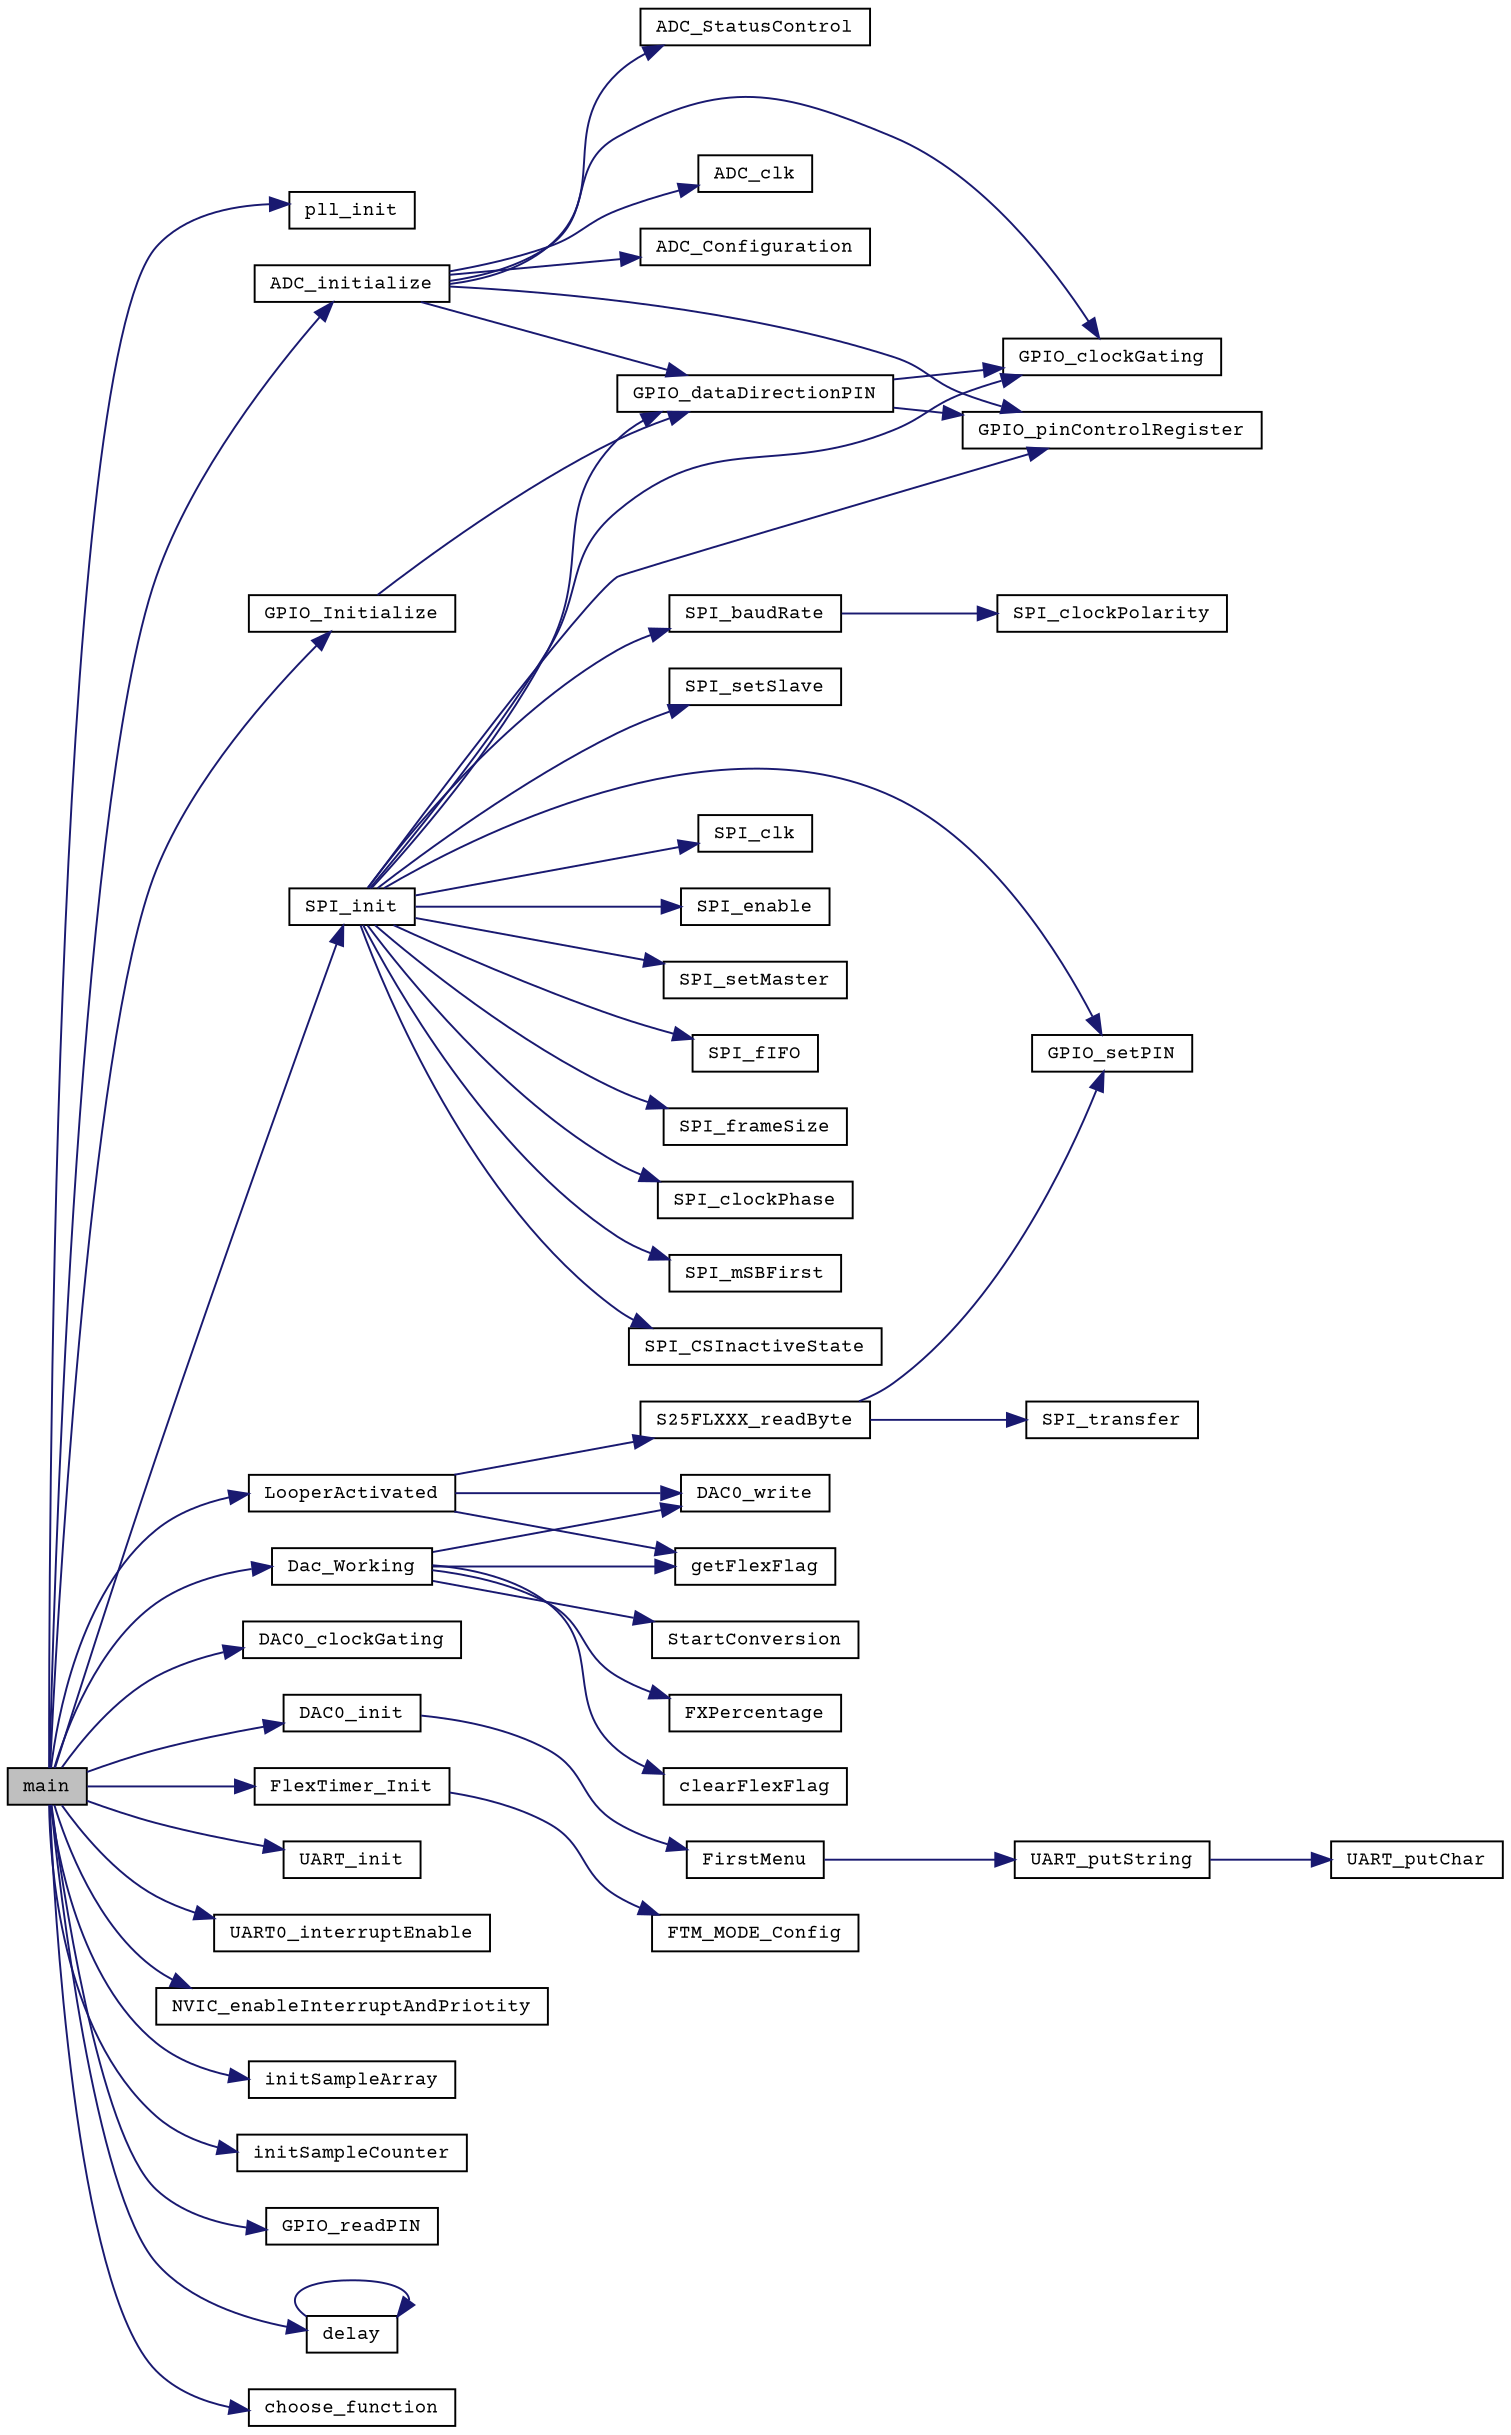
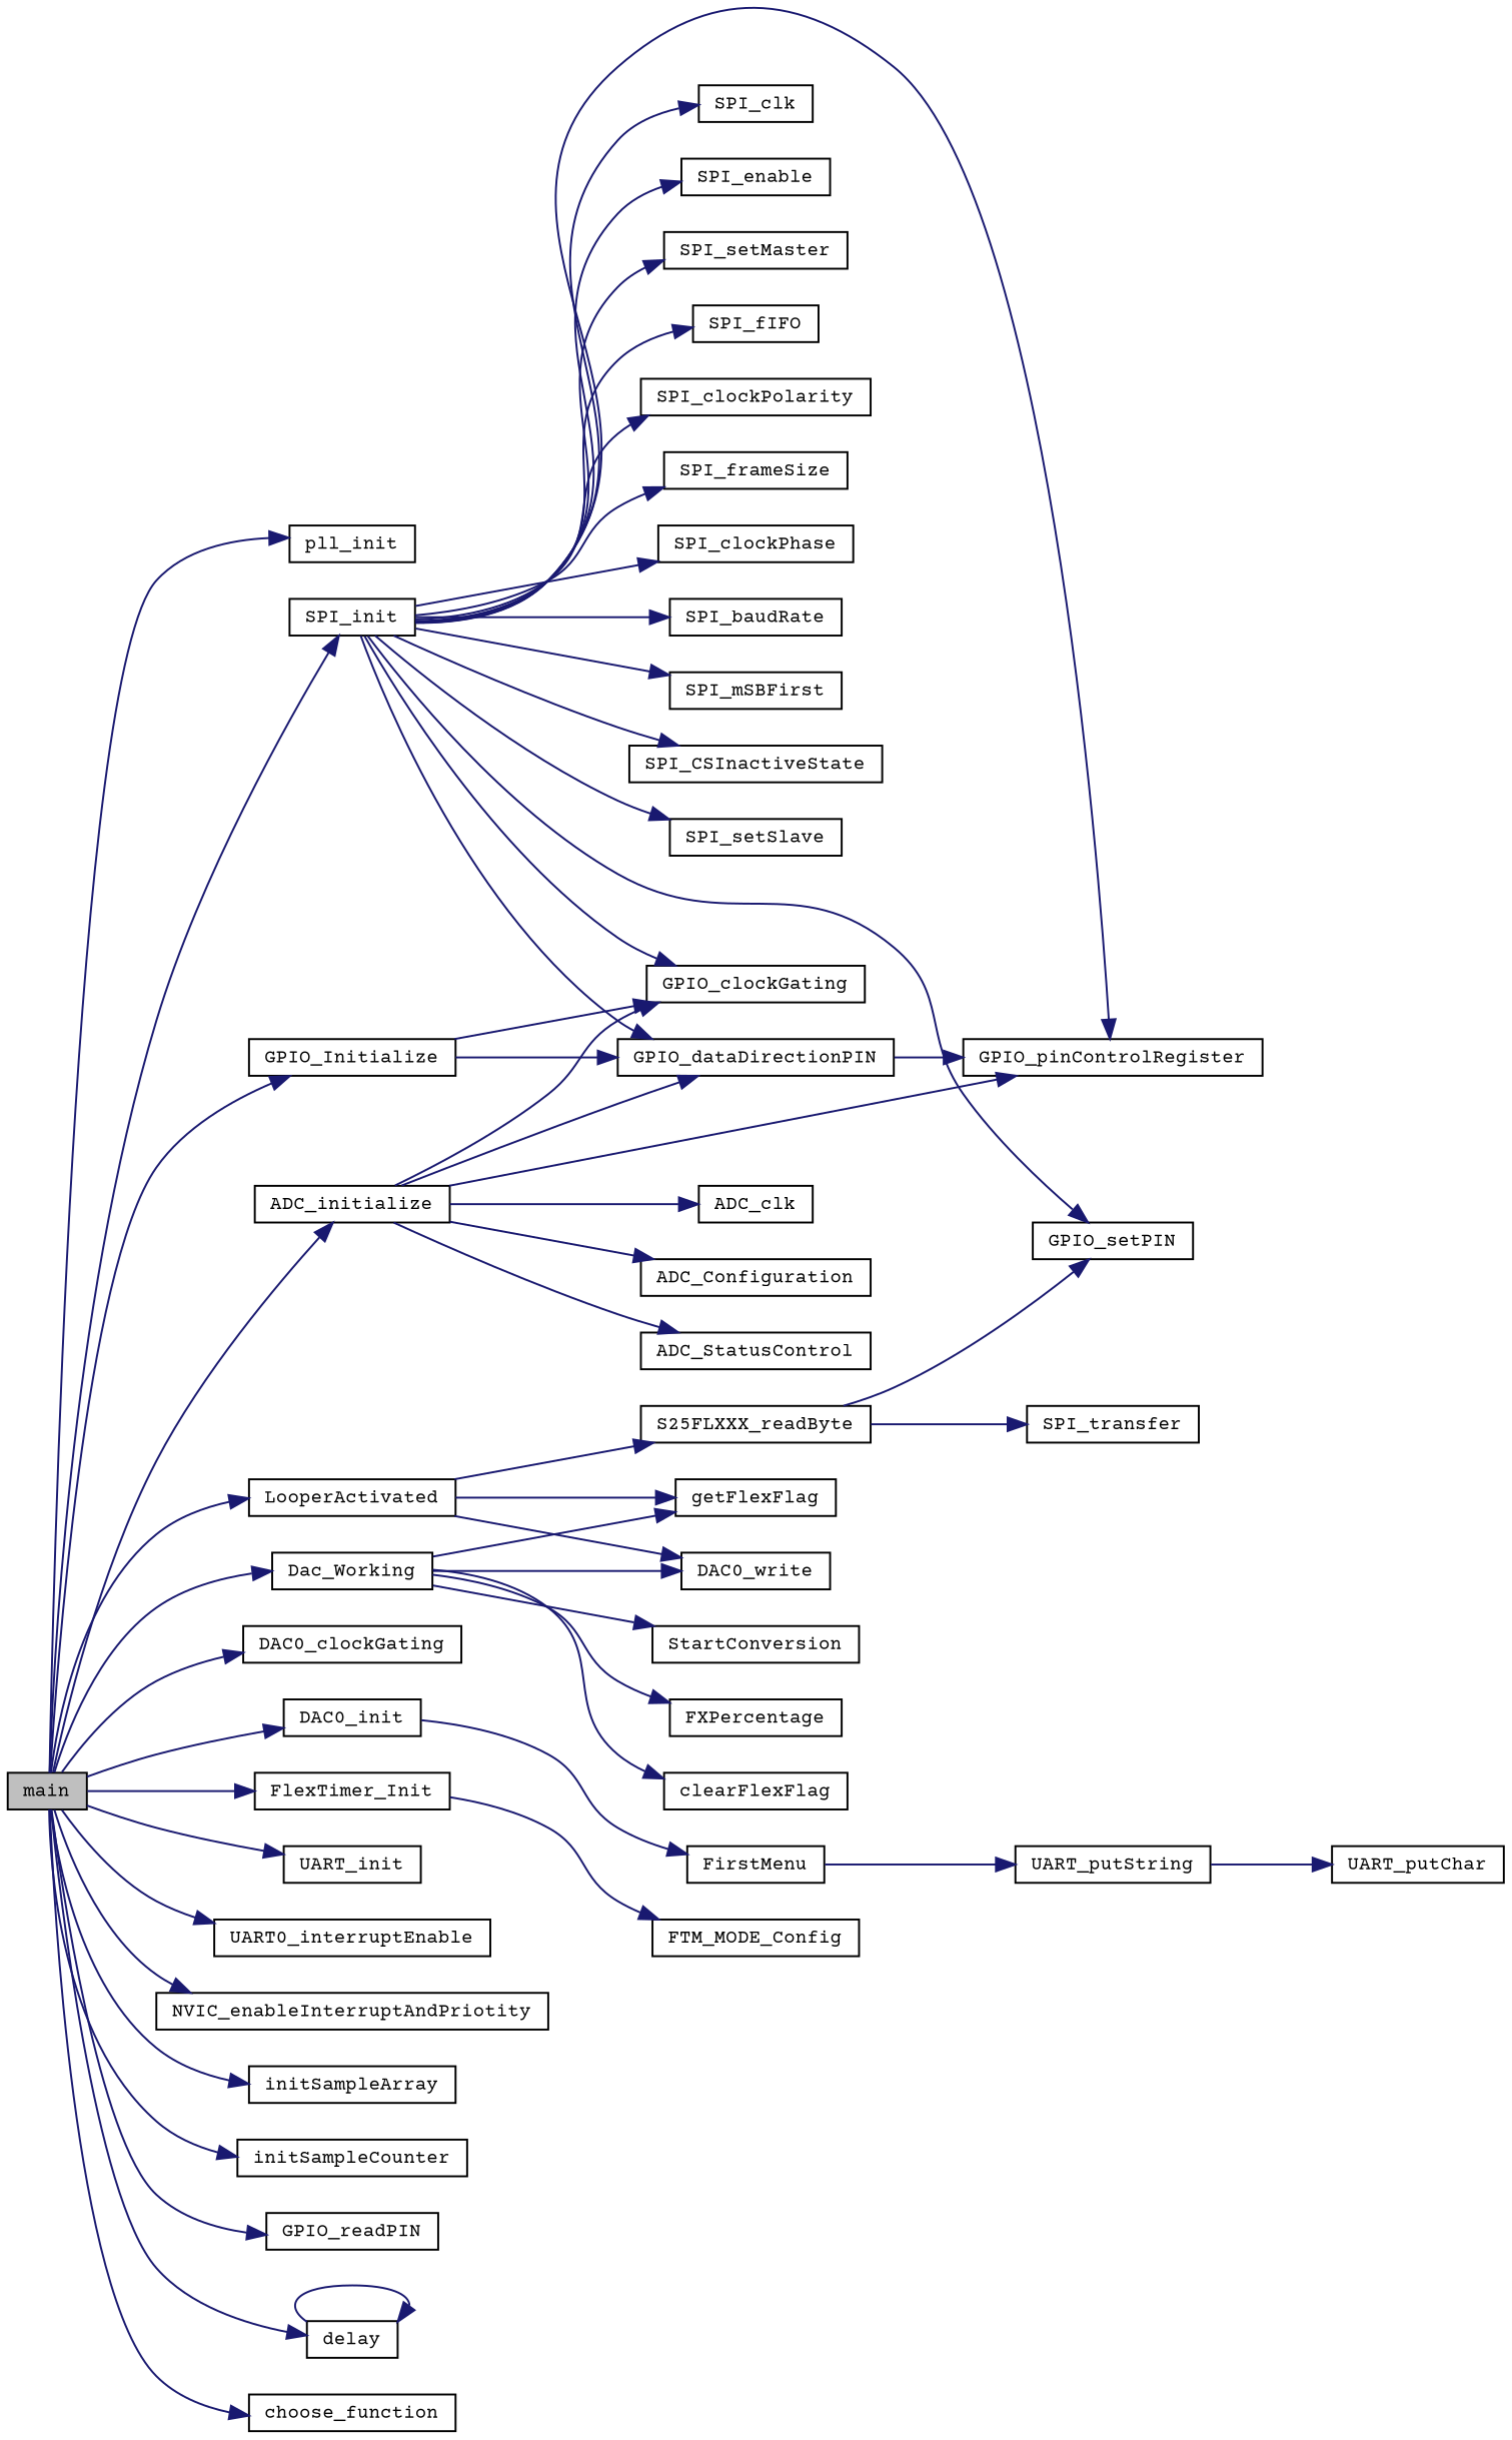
  digraph {
    fontname="Courier Prime"
    rankdir=LR
    node [color=black fillcolor=white fontname="Courier Prime" fontsize=10 shape=record style=filled]
    edge [color=midnightblue fontname="Courier Prime" fontsize=10 labelfontname=Helvetica labelfontsize=10 style=solid]
    n1 [fillcolor=grey75 fontcolor=black height=0.2 label=main width=0.4]
    n2 [height=0.2 label=pll_init width=0.4]
    n3 [height=0.2 label=GPIO_Initialize width=0.4]
    n4 [height=0.2 label=DAC0_clockGating width=0.4]
    n5 [height=0.2 label=DAC0_init width=0.4]
    n6 [height=0.2 label=ADC_initialize width=0.4]
    n7 [height=0.2 label=FlexTimer_Init width=0.4]
    n8 [height=0.2 label=UART_init width=0.4]
    n9 [height=0.2 label=UART0_interruptEnable width=0.4]
    n10 [height=0.2 label=NVIC_enableInterruptAndPriotity width=0.4]
    n11 [height=0.2 label=SPI_init width=0.4]
    n12 [height=0.2 label=initSampleArray width=0.4]
    n13 [height=0.2 label=initSampleCounter width=0.4]
    n14 [height=0.2 label=GPIO_readPIN width=0.4]
    n15 [height=0.2 label=delay width=0.4]
    n16 [height=0.2 label=choose_function width=0.4]
    n17 [height=0.2 label=LooperActivated width=0.4]
    n18 [height=0.2 label=Dac_Working width=0.4]
    n19 [height=0.2 label=GPIO_clockGating width=0.4]
    n20 [height=0.2 label=GPIO_dataDirectionPIN width=0.4]
    n21 [height=0.2 label=FirstMenu width=0.4]
    n22 [height=0.2 label=GPIO_pinControlRegister width=0.4]
    n23 [height=0.2 label=ADC_clk width=0.4]
    n24 [height=0.2 label=ADC_Configuration width=0.4]
    n25 [height=0.2 label=ADC_StatusControl width=0.4]
    n26 [height=0.2 label=FTM_MODE_Config width=0.4]
    n27 [height=0.2 label=SPI_clk width=0.4]
    n28 [height=0.2 label=SPI_enable width=0.4]
    n29 [height=0.2 label=SPI_setMaster width=0.4]
    n30 [height=0.2 label=SPI_fIFO width=0.4]
    n31 [height=0.2 label=SPI_clockPolarity width=0.4]
    n32 [height=0.2 label=SPI_frameSize width=0.4]
    n33 [height=0.2 label=SPI_clockPhase width=0.4]
    n34 [height=0.2 label=SPI_baudRate width=0.4]
    n35 [height=0.2 label=SPI_mSBFirst width=0.4]
    n36 [height=0.2 label=SPI_CSInactiveState width=0.4]
    n37 [height=0.2 label=SPI_setSlave width=0.4]
    n38 [height=0.2 label=GPIO_setPIN width=0.4]
    n39 [height=0.2 label=UART_putString width=0.4]
    n40 [height=0.2 label=getFlexFlag width=0.4]
    n41 [height=0.2 label=S25FLXXX_readByte width=0.4]
    n42 [height=0.2 label=DAC0_write width=0.4]
    n43 [height=0.2 label=StartConversion width=0.4]
    n44 [height=0.2 label=FXPercentage width=0.4]
    n45 [height=0.2 label=clearFlexFlag width=0.4]
    n46 [height=0.2 label=UART_putChar width=0.4]
    n47 [height=0.2 label=SPI_transfer width=0.4]
    n1 -> n2
    n1 -> n3
    n1 -> n4
    n1 -> n5
    n1 -> n6
    n1 -> n7
    n1 -> n8
    n1 -> n9
    n1 -> n10
    n1 -> n11
    n1 -> n12
    n1 -> n13
    n1 -> n14
    n1 -> n15
    n1 -> n16
    n1 -> n17
    n1 -> n18
-   n20 -> n19
+   n3 -> n19
    n3 -> n20
    n5 -> n21
    n6 -> n19
    n6 -> n20
    n6 -> n22
    n6 -> n23
    n6 -> n24
    n6 -> n25
    n7 -> n26
    n11 -> n19
    n11 -> n20
    n11 -> n22
    n11 -> n27
    n11 -> n28
    n11 -> n29
    n11 -> n30
-   n34 -> n31
+   n11 -> n31
    n11 -> n32
    n11 -> n33
    n11 -> n34
    n11 -> n35
    n11 -> n36
    n11 -> n37
    n11 -> n38
    n15 -> n15
    n17 -> n40
    n17 -> n41
    n17 -> n42
    n18 -> n40
    n18 -> n42
    n18 -> n43
    n18 -> n44
    n18 -> n45
    n20 -> n22
    n21 -> n39
    n39 -> n46
    n41 -> n38
    n41 -> n47
  }
